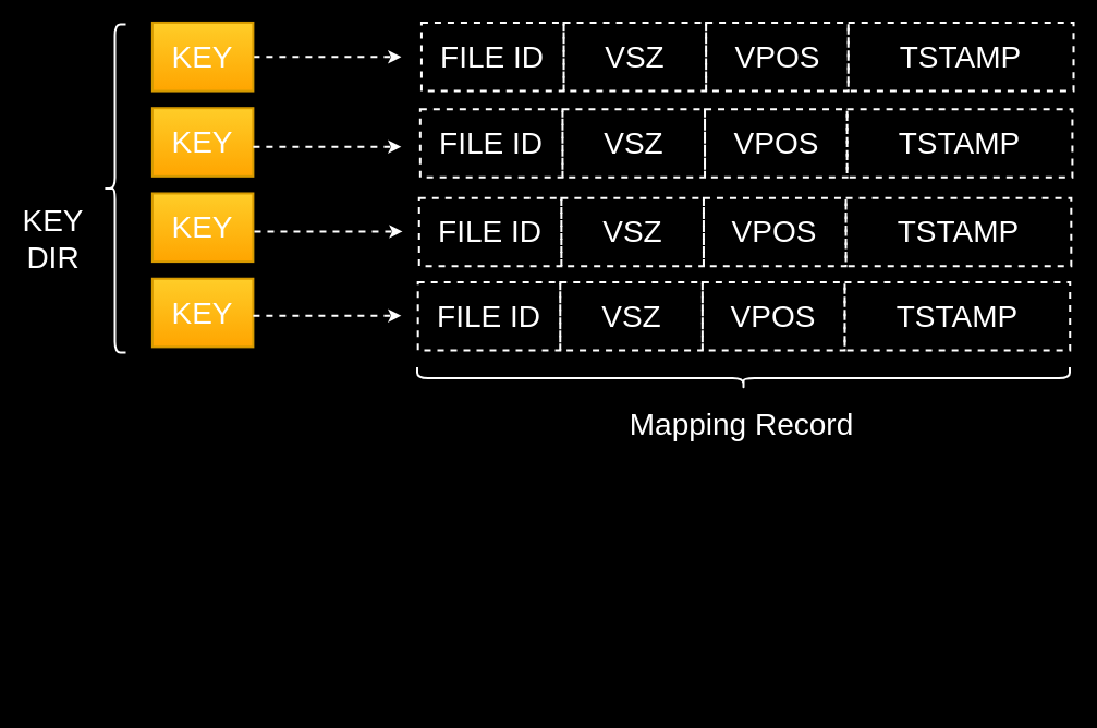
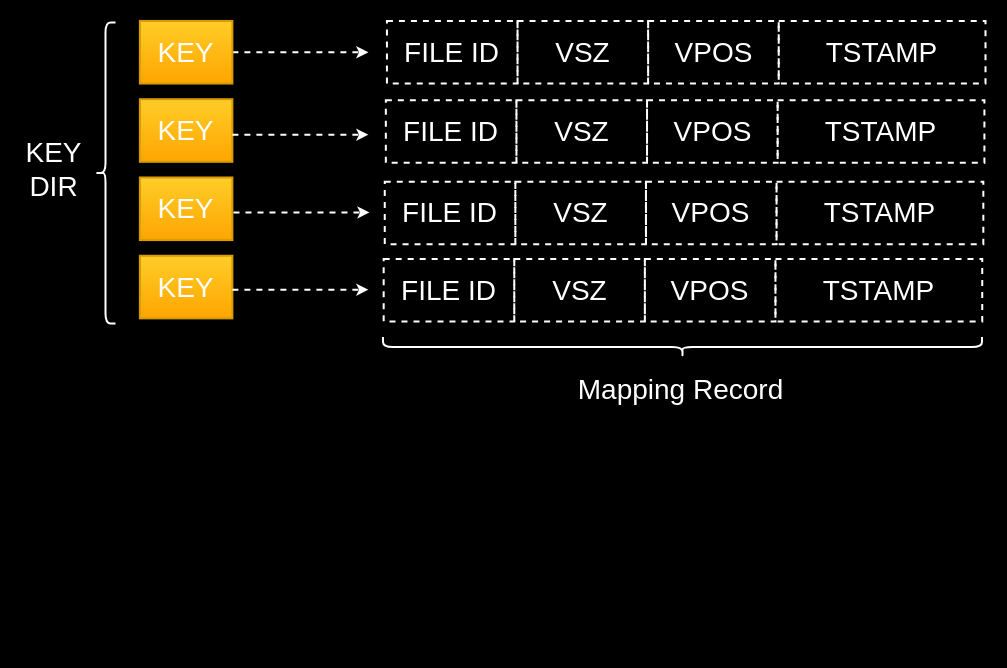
  <mxCell id="0" />
  <mxCell id="1" parent="0" />
  <mxCell id="2" style="edgeStyle=orthogonalEdgeStyle;rounded=0;orthogonalLoop=1;jettySize=auto;html=1;fontSize=28;fontColor=#FFFFFF;strokeWidth=2;strokeColor=#FFFFFF;dashed=1;" edge="1" parent="1" source="3"><mxGeometry relative="1" as="geometry"><mxPoint x="367.929" y="51.746" as="targetPoint" /></mxGeometry></mxCell>
  <mxCell id="3" value="&lt;font color=&quot;#ffffff&quot; style=&quot;font-size: 28px&quot;&gt;KEY&lt;/font&gt;" style="rounded=0;whiteSpace=wrap;html=1;fillColor=#ffcd28;strokeWidth=2;strokeColor=#d79b00;gradientColor=#ffa500;" vertex="1" parent="1"><mxGeometry x="139.384" y="20.438" width="92.506" height="62.615" as="geometry" /></mxCell>
  <mxCell id="4" value="&lt;font color=&quot;#ffffff&quot; style=&quot;font-size: 28px&quot;&gt;KEY&lt;/font&gt;" style="rounded=0;whiteSpace=wrap;html=1;fillColor=#ffcd28;strokeWidth=2;strokeColor=#d79b00;gradientColor=#ffa500;" vertex="1" parent="1"><mxGeometry x="139.384" y="98.707" width="92.506" height="62.615" as="geometry" /></mxCell>
  <mxCell id="5" value="&lt;font color=&quot;#ffffff&quot; style=&quot;font-size: 28px&quot;&gt;KEY&lt;/font&gt;" style="rounded=0;whiteSpace=wrap;html=1;fillColor=#ffcd28;strokeWidth=2;strokeColor=#d79b00;gradientColor=#ffa500;" vertex="1" parent="1"><mxGeometry x="139.384" y="176.976" width="92.506" height="62.615" as="geometry" /></mxCell>
  <mxCell id="6" value="&lt;font color=&quot;#ffffff&quot; style=&quot;font-size: 28px&quot;&gt;KEY&lt;/font&gt;" style="rounded=0;whiteSpace=wrap;html=1;fillColor=#ffcd28;strokeWidth=2;strokeColor=#d79b00;gradientColor=#ffa500;" vertex="1" parent="1"><mxGeometry x="139.384" y="255.245" width="92.506" height="62.615" as="geometry" /></mxCell>
- <mxCell id="7" value="KEY&lt;br&gt;DIR" style="text;html=1;align=center;verticalAlign=middle;resizable=0;points=[];autosize=1;strokeColor=none;fillColor=none;fontSize=28;fontColor=#FFFFFF;" vertex="1" parent="1"><mxGeometry x="15.001" y="183.004" width="66" height="72" as="geometry" /></mxCell>
+ <mxCell id="7" value="KEY&lt;br&gt;DIR" style="text;html=1;align=center;verticalAlign=middle;resizable=0;points=[];autosize=1;strokeColor=none;fillColor=none;fontSize=28;fontColor=#FFFFFF;" vertex="1" parent="1"><mxGeometry x="20.001" y="133.004" width="66" height="72" as="geometry" /></mxCell>
  <mxCell id="8" value="" style="group" vertex="1" connectable="0" parent="1"><mxGeometry x="386.43" y="20.438" width="598.57" height="62.615" as="geometry" /></mxCell>
  <mxCell id="9" value="FILE ID" style="rounded=0;whiteSpace=wrap;html=1;dashed=1;fontSize=28;fontColor=#FFFFFF;strokeColor=#FFFFFF;strokeWidth=2;fillColor=none;" vertex="1" parent="8"><mxGeometry width="130.597" height="62.615" as="geometry" /></mxCell>
  <mxCell id="10" value="VSZ" style="rounded=0;whiteSpace=wrap;html=1;dashed=1;fontSize=28;fontColor=#FFFFFF;strokeColor=#FFFFFF;strokeWidth=2;fillColor=none;" vertex="1" parent="8"><mxGeometry x="130.597" width="130.597" height="62.615" as="geometry" /></mxCell>
  <mxCell id="11" value="VPOS" style="rounded=0;whiteSpace=wrap;html=1;dashed=1;fontSize=28;fontColor=#FFFFFF;strokeColor=#FFFFFF;strokeWidth=2;fillColor=none;" vertex="1" parent="8"><mxGeometry x="261.194" width="130.597" height="62.615" as="geometry" /></mxCell>
  <mxCell id="12" value="TSTAMP" style="rounded=0;whiteSpace=wrap;html=1;dashed=1;fontSize=28;fontColor=#FFFFFF;strokeColor=#FFFFFF;strokeWidth=2;fillColor=none;" vertex="1" parent="8"><mxGeometry x="391.791" width="206.779" height="62.615" as="geometry" /></mxCell>
  <mxCell id="13" value="" style="group" vertex="1" connectable="0" parent="1"><mxGeometry x="385.342" y="99.751" width="598.57" height="62.615" as="geometry" /></mxCell>
  <mxCell id="14" value="FILE ID" style="rounded=0;whiteSpace=wrap;html=1;dashed=1;fontSize=28;fontColor=#FFFFFF;strokeColor=#FFFFFF;strokeWidth=2;fillColor=none;" vertex="1" parent="13"><mxGeometry width="130.597" height="62.615" as="geometry" /></mxCell>
  <mxCell id="15" value="VSZ" style="rounded=0;whiteSpace=wrap;html=1;dashed=1;fontSize=28;fontColor=#FFFFFF;strokeColor=#FFFFFF;strokeWidth=2;fillColor=none;" vertex="1" parent="13"><mxGeometry x="130.597" width="130.597" height="62.615" as="geometry" /></mxCell>
  <mxCell id="16" value="VPOS" style="rounded=0;whiteSpace=wrap;html=1;dashed=1;fontSize=28;fontColor=#FFFFFF;strokeColor=#FFFFFF;strokeWidth=2;fillColor=none;" vertex="1" parent="13"><mxGeometry x="261.194" width="130.597" height="62.615" as="geometry" /></mxCell>
  <mxCell id="17" value="TSTAMP" style="rounded=0;whiteSpace=wrap;html=1;dashed=1;fontSize=28;fontColor=#FFFFFF;strokeColor=#FFFFFF;strokeWidth=2;fillColor=none;" vertex="1" parent="13"><mxGeometry x="391.791" width="206.779" height="62.615" as="geometry" /></mxCell>
  <mxCell id="18" value="" style="group" vertex="1" connectable="0" parent="1"><mxGeometry x="384.254" y="181.15" width="598.57" height="62.615" as="geometry" /></mxCell>
  <mxCell id="19" value="FILE ID" style="rounded=0;whiteSpace=wrap;html=1;dashed=1;fontSize=28;fontColor=#FFFFFF;strokeColor=#FFFFFF;strokeWidth=2;fillColor=none;" vertex="1" parent="18"><mxGeometry width="130.597" height="62.615" as="geometry" /></mxCell>
  <mxCell id="20" value="VSZ" style="rounded=0;whiteSpace=wrap;html=1;dashed=1;fontSize=28;fontColor=#FFFFFF;strokeColor=#FFFFFF;strokeWidth=2;fillColor=none;" vertex="1" parent="18"><mxGeometry x="130.597" width="130.597" height="62.615" as="geometry" /></mxCell>
  <mxCell id="21" value="VPOS" style="rounded=0;whiteSpace=wrap;html=1;dashed=1;fontSize=28;fontColor=#FFFFFF;strokeColor=#FFFFFF;strokeWidth=2;fillColor=none;" vertex="1" parent="18"><mxGeometry x="261.194" width="130.597" height="62.615" as="geometry" /></mxCell>
  <mxCell id="22" value="TSTAMP" style="rounded=0;whiteSpace=wrap;html=1;dashed=1;fontSize=28;fontColor=#FFFFFF;strokeColor=#FFFFFF;strokeWidth=2;fillColor=none;" vertex="1" parent="18"><mxGeometry x="391.791" width="206.779" height="62.615" as="geometry" /></mxCell>
  <mxCell id="23" value="" style="group" vertex="1" connectable="0" parent="1"><mxGeometry x="383.165" y="258.375" width="598.57" height="62.615" as="geometry" /></mxCell>
  <mxCell id="24" value="FILE ID" style="rounded=0;whiteSpace=wrap;html=1;dashed=1;fontSize=28;fontColor=#FFFFFF;strokeColor=#FFFFFF;strokeWidth=2;fillColor=none;" vertex="1" parent="23"><mxGeometry width="130.597" height="62.615" as="geometry" /></mxCell>
  <mxCell id="25" value="VSZ" style="rounded=0;whiteSpace=wrap;html=1;dashed=1;fontSize=28;fontColor=#FFFFFF;strokeColor=#FFFFFF;strokeWidth=2;fillColor=none;" vertex="1" parent="23"><mxGeometry x="130.597" width="130.597" height="62.615" as="geometry" /></mxCell>
  <mxCell id="26" value="VPOS" style="rounded=0;whiteSpace=wrap;html=1;dashed=1;fontSize=28;fontColor=#FFFFFF;strokeColor=#FFFFFF;strokeWidth=2;fillColor=none;" vertex="1" parent="23"><mxGeometry x="261.194" width="130.597" height="62.615" as="geometry" /></mxCell>
  <mxCell id="27" value="TSTAMP" style="rounded=0;whiteSpace=wrap;html=1;dashed=1;fontSize=28;fontColor=#FFFFFF;strokeColor=#FFFFFF;strokeWidth=2;fillColor=none;" vertex="1" parent="23"><mxGeometry x="391.791" width="206.779" height="62.615" as="geometry" /></mxCell>
  <mxCell id="28" style="edgeStyle=orthogonalEdgeStyle;rounded=0;orthogonalLoop=1;jettySize=auto;html=1;fontSize=28;fontColor=#FFFFFF;strokeWidth=2;strokeColor=#FFFFFF;dashed=1;" edge="1" parent="1"><mxGeometry relative="1" as="geometry"><mxPoint x="367.929" y="134.189" as="targetPoint" /><mxPoint x="231.891" y="134.189" as="sourcePoint" /></mxGeometry></mxCell>
  <mxCell id="29" style="edgeStyle=orthogonalEdgeStyle;rounded=0;orthogonalLoop=1;jettySize=auto;html=1;fontSize=28;fontColor=#FFFFFF;strokeWidth=2;strokeColor=#FFFFFF;dashed=1;" edge="1" parent="1"><mxGeometry relative="1" as="geometry"><mxPoint x="369.017" y="211.936" as="targetPoint" /><mxPoint x="232.979" y="211.936" as="sourcePoint" /></mxGeometry></mxCell>
  <mxCell id="30" style="edgeStyle=orthogonalEdgeStyle;rounded=0;orthogonalLoop=1;jettySize=auto;html=1;fontSize=28;fontColor=#FFFFFF;strokeWidth=2;strokeColor=#FFFFFF;dashed=1;" edge="1" parent="1"><mxGeometry relative="1" as="geometry"><mxPoint x="367.929" y="289.161" as="targetPoint" /><mxPoint x="231.891" y="289.161" as="sourcePoint" /></mxGeometry></mxCell>
  <mxCell id="31" value="" style="shape=curlyBracket;whiteSpace=wrap;html=1;rounded=1;fontSize=28;fontColor=#FFFFFF;strokeColor=#FFFFFF;strokeWidth=2;fillColor=none;" vertex="1" parent="1"><mxGeometry x="95" y="22" width="20" height="301" as="geometry" /></mxCell>
  <mxCell id="32" value="" style="shape=curlyBracket;whiteSpace=wrap;html=1;rounded=1;fontSize=28;fontColor=#FFFFFF;strokeColor=#FFFFFF;strokeWidth=2;fillColor=none;rotation=-90;" vertex="1" parent="1"><mxGeometry x="672" y="47" width="20" height="599" as="geometry" /></mxCell>
  <mxCell id="33" value="Mapping Record" style="text;html=1;align=center;verticalAlign=middle;resizable=0;points=[];autosize=1;strokeColor=none;fillColor=none;fontSize=28;fontColor=#FFFFFF;" vertex="1" parent="1"><mxGeometry x="572" y="370" width="215" height="38" as="geometry" /></mxCell>
